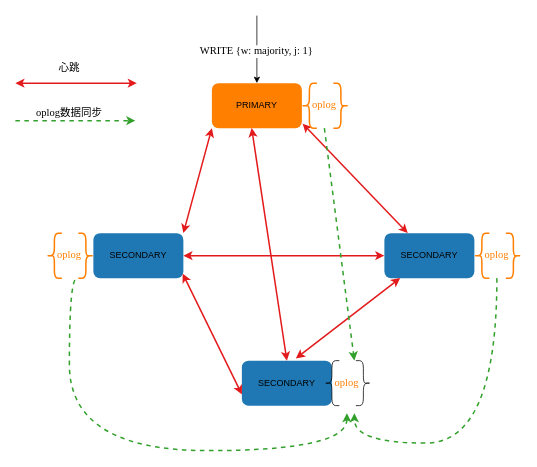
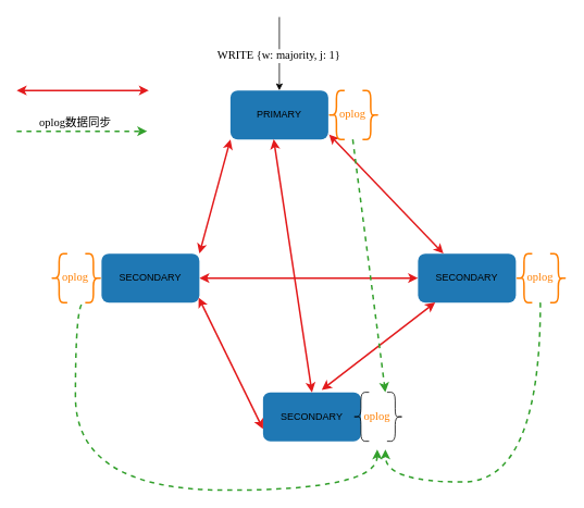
  <mxCell id="0" />
  <mxCell id="1" parent="0" />
- <mxCell id="2" value="PRIMARY" style="rounded=1;whiteSpace=wrap;html=1;fillColor=#ff7f00;strokeColor=none;" parent="1" vertex="1"><mxGeometry x="282" y="110" width="120" height="60" as="geometry" /></mxCell>
+ <mxCell id="2" value="PRIMARY" style="rounded=1;whiteSpace=wrap;html=1;fillColor=#1f78b4;strokeColor=none;" parent="1" vertex="1"><mxGeometry x="282" y="110" width="120" height="60" as="geometry" /></mxCell>
  <mxCell id="3" style="edgeStyle=orthogonalEdgeStyle;rounded=0;orthogonalLoop=1;jettySize=auto;html=1;entryX=0;entryY=0.5;entryDx=0;entryDy=0;startArrow=classic;startFill=1;strokeColor=#E31A1C;strokeWidth=2;" parent="1" source="4" target="5" edge="1"><mxGeometry relative="1" as="geometry" /></mxCell>
  <mxCell id="4" value="SECONDARY" style="rounded=1;whiteSpace=wrap;html=1;strokeColor=none;fillColor=#1F78B4;" parent="1" vertex="1"><mxGeometry x="123.99" y="310" width="120" height="60" as="geometry" /></mxCell>
  <mxCell id="5" value="&lt;span&gt;SECONDARY&lt;/span&gt;" style="rounded=1;whiteSpace=wrap;html=1;fillColor=#1f78b4;strokeColor=none;" parent="1" vertex="1"><mxGeometry x="512" y="310" width="120" height="60" as="geometry" /></mxCell>
  <mxCell id="6" value="&lt;span&gt;SECONDARY&lt;/span&gt;" style="rounded=1;whiteSpace=wrap;html=1;strokeColor=none;fillColor=#1F78B4;" parent="1" vertex="1"><mxGeometry x="322" y="480" width="120" height="60" as="geometry" /></mxCell>
  <mxCell id="7" value="" style="endArrow=classic;html=1;entryX=0.992;entryY=0.9;entryDx=0;entryDy=0;entryPerimeter=0;exitX=0;exitY=0.75;exitDx=0;exitDy=0;startArrow=classic;startFill=1;strokeColor=#E31A1C;strokeWidth=2;" parent="1" source="6" target="4" edge="1"><mxGeometry width="50" height="50" relative="1" as="geometry"><mxPoint x="372" y="300" as="sourcePoint" /><mxPoint x="422" y="250" as="targetPoint" /></mxGeometry></mxCell>
  <mxCell id="8" value="" style="endArrow=classic;html=1;startArrow=classic;startFill=1;entryX=1.008;entryY=0.9;entryDx=0;entryDy=0;entryPerimeter=0;strokeColor=#E31A1C;strokeWidth=2;" parent="1" source="5" target="2" edge="1"><mxGeometry width="50" height="50" relative="1" as="geometry"><mxPoint x="332" y="535" as="sourcePoint" /><mxPoint x="191" y="380" as="targetPoint" /></mxGeometry></mxCell>
  <mxCell id="9" value="" style="endArrow=classic;html=1;entryX=0.442;entryY=1;entryDx=0;entryDy=0;entryPerimeter=0;exitX=0.5;exitY=0;exitDx=0;exitDy=0;startArrow=classic;startFill=1;strokeColor=#E31A1C;strokeWidth=2;" parent="1" source="6" target="2" edge="1"><mxGeometry width="50" height="50" relative="1" as="geometry"><mxPoint x="442" y="431" as="sourcePoint" /><mxPoint x="301.04" y="270" as="targetPoint" /></mxGeometry></mxCell>
  <mxCell id="10" value="" style="endArrow=classic;html=1;entryX=0;entryY=1;entryDx=0;entryDy=0;exitX=1;exitY=0;exitDx=0;exitDy=0;startArrow=classic;startFill=1;strokeColor=#e31a1c;strokeWidth=2;" parent="1" source="4" target="2" edge="1"><mxGeometry width="50" height="50" relative="1" as="geometry"><mxPoint x="352" y="555" as="sourcePoint" /><mxPoint x="211.04" y="394" as="targetPoint" /></mxGeometry></mxCell>
  <mxCell id="11" value="" style="endArrow=classic;html=1;exitX=0.6;exitY=-0.05;exitDx=0;exitDy=0;startArrow=classic;startFill=1;exitPerimeter=0;strokeColor=#E31A1C;strokeWidth=2;" parent="1" source="6" target="5" edge="1"><mxGeometry width="50" height="50" relative="1" as="geometry"><mxPoint x="442" y="480" as="sourcePoint" /><mxPoint x="301.04" y="319" as="targetPoint" /></mxGeometry></mxCell>
  <mxCell id="12" value="" style="shape=curlyBracket;whiteSpace=wrap;html=1;rounded=1;size=0.5;strokeWidth=2;strokeColor=#FF7F00;" parent="1" vertex="1"><mxGeometry x="402" y="110" width="20" height="60" as="geometry" /></mxCell>
  <mxCell id="13" value="" style="shape=curlyBracket;whiteSpace=wrap;html=1;rounded=1;size=0.5;rotation=-180;strokeWidth=2;strokeColor=#FF7F00;" parent="1" vertex="1"><mxGeometry x="444" y="110" width="19.99" height="60" as="geometry" /></mxCell>
  <mxCell id="14" value="&lt;font color=&quot;#ff7f00&quot;&gt;oplog&lt;/font&gt;" style="text;html=1;strokeColor=none;fillColor=none;align=center;verticalAlign=middle;whiteSpace=wrap;rounded=0;fontFamily=Comic Sans MS;fontSize=14;" parent="1" vertex="1"><mxGeometry x="411.99" y="130" width="40" height="20" as="geometry" /></mxCell>
  <mxCell id="15" value="" style="shape=curlyBracket;whiteSpace=wrap;html=1;rounded=1;size=0.5;strokeWidth=2;strokeColor=#FF7F00;" parent="1" vertex="1"><mxGeometry x="632" y="310" width="20" height="60" as="geometry" /></mxCell>
  <mxCell id="16" value="" style="shape=curlyBracket;whiteSpace=wrap;html=1;rounded=1;size=0.5;rotation=-180;strokeWidth=2;strokeColor=#FF7F00;" parent="1" vertex="1"><mxGeometry x="674" y="310" width="19.99" height="60" as="geometry" /></mxCell>
  <mxCell id="17" value="&lt;font color=&quot;#ff7f00&quot;&gt;oplog&lt;/font&gt;" style="text;html=1;strokeColor=none;fillColor=none;align=center;verticalAlign=middle;whiteSpace=wrap;rounded=0;fontFamily=Comic Sans MS;fontSize=14;" parent="1" vertex="1"><mxGeometry x="641.99" y="330" width="40" height="20" as="geometry" /></mxCell>
  <mxCell id="18" value="" style="shape=curlyBracket;whiteSpace=wrap;html=1;rounded=1;size=0.5;" parent="1" vertex="1"><mxGeometry x="432" y="480" width="20" height="60" as="geometry" /></mxCell>
  <mxCell id="19" value="" style="shape=curlyBracket;whiteSpace=wrap;html=1;rounded=1;size=0.5;rotation=-180;" parent="1" vertex="1"><mxGeometry x="474" y="480" width="19.99" height="60" as="geometry" /></mxCell>
  <mxCell id="20" value="&lt;font color=&quot;#ff7f00&quot;&gt;oplog&lt;/font&gt;" style="text;html=1;strokeColor=none;fillColor=none;align=center;verticalAlign=middle;whiteSpace=wrap;rounded=0;fontFamily=Comic Sans MS;fontSize=14;" parent="1" vertex="1"><mxGeometry x="441.99" y="500" width="40" height="20" as="geometry" /></mxCell>
  <mxCell id="21" value="" style="shape=curlyBracket;whiteSpace=wrap;html=1;rounded=1;size=0.5;fillColor=none;strokeWidth=2;strokeColor=#FF7F00;" parent="1" vertex="1"><mxGeometry x="62" y="310" width="20" height="60" as="geometry" /></mxCell>
  <mxCell id="22" value="" style="shape=curlyBracket;whiteSpace=wrap;html=1;rounded=1;size=0.5;rotation=-180;fillColor=none;strokeWidth=2;strokeColor=#FF7F00;" parent="1" vertex="1"><mxGeometry x="104" y="310" width="19.99" height="60" as="geometry" /></mxCell>
  <mxCell id="23" value="&lt;font color=&quot;#ff7f00&quot;&gt;oplog&lt;/font&gt;" style="text;html=1;strokeColor=none;fillColor=none;align=center;verticalAlign=middle;whiteSpace=wrap;rounded=0;fontFamily=Comic Sans MS;fontSize=14;" parent="1" vertex="1"><mxGeometry x="71.99" y="330" width="40" height="20" as="geometry" /></mxCell>
  <mxCell id="24" value="" style="endArrow=classic;html=1;fontFamily=Comic Sans MS;fontSize=14;entryX=0.5;entryY=0;entryDx=0;entryDy=0;" parent="1" target="2" edge="1"><mxGeometry width="50" height="50" relative="1" as="geometry"><mxPoint x="342" y="20" as="sourcePoint" /><mxPoint x="422" y="190" as="targetPoint" /></mxGeometry></mxCell>
  <mxCell id="25" value="WRITE {w: majority, j: 1}&amp;nbsp;" style="edgeLabel;html=1;align=center;verticalAlign=middle;resizable=0;points=[];fontSize=14;fontFamily=Comic Sans MS;" parent="24" vertex="1" connectable="0"><mxGeometry x="-0.369" y="2" relative="1" as="geometry"><mxPoint x="-2" y="19" as="offset" /></mxGeometry></mxCell>
  <mxCell id="26" value="" style="endArrow=none;html=1;fontFamily=Comic Sans MS;fontSize=14;edgeStyle=orthogonalEdgeStyle;curved=1;endFill=0;startArrow=classic;startFill=1;dashed=1;strokeColor=#33A02C;strokeWidth=2;" parent="1" edge="1"><mxGeometry width="50" height="50" relative="1" as="geometry"><mxPoint x="462" y="550" as="sourcePoint" /><mxPoint x="102" y="370" as="targetPoint" /><Array as="points"><mxPoint x="462" y="600" /><mxPoint x="92" y="600" /><mxPoint x="92" y="370" /></Array></mxGeometry></mxCell>
  <mxCell id="27" value="" style="endArrow=classic;html=1;fontFamily=Comic Sans MS;fontSize=14;edgeStyle=orthogonalEdgeStyle;curved=1;dashed=1;strokeColor=#33A02C;strokeWidth=2;" parent="1" edge="1"><mxGeometry width="50" height="50" relative="1" as="geometry"><mxPoint x="662" y="370" as="sourcePoint" /><mxPoint x="472" y="550" as="targetPoint" /><Array as="points"><mxPoint x="662" y="590" /><mxPoint x="472" y="590" /></Array></mxGeometry></mxCell>
  <mxCell id="28" value="" style="endArrow=classic;html=1;fontFamily=Comic Sans MS;fontSize=14;dashed=1;strokeColor=#33A02C;strokeWidth=2;" parent="1" edge="1"><mxGeometry width="50" height="50" relative="1" as="geometry"><mxPoint x="432" y="170" as="sourcePoint" /><mxPoint x="472" y="480" as="targetPoint" /></mxGeometry></mxCell>
  <mxCell id="29" value="" style="endArrow=classic;html=1;exitX=1;exitY=0;exitDx=0;exitDy=0;startArrow=classic;startFill=1;strokeColor=#e31a1c;strokeWidth=2;" parent="1" edge="1"><mxGeometry width="50" height="50" relative="1" as="geometry"><mxPoint x="20.01" y="110" as="sourcePoint" /><mxPoint x="182" y="110" as="targetPoint" /></mxGeometry></mxCell>
- <mxCell id="30" value="&lt;font face=&quot;ZCOOL KuaiLe&quot; data-font-src=&quot;https://fonts.googleapis.com/css?family=ZCOOL+KuaiLe&quot;&gt;心跳&lt;/font&gt;" style="text;html=1;strokeColor=none;fillColor=none;align=center;verticalAlign=middle;whiteSpace=wrap;rounded=0;fontFamily=Comic Sans MS;fontSize=14;" parent="1" vertex="1"><mxGeometry x="72" y="80" width="40" height="20" as="geometry" /></mxCell>
  <mxCell id="31" value="" style="endArrow=classic;html=1;fontFamily=Comic Sans MS;fontSize=14;dashed=1;strokeColor=#33a02c;strokeWidth=2;" parent="1" edge="1"><mxGeometry width="50" height="50" relative="1" as="geometry"><mxPoint x="20.01" y="160" as="sourcePoint" /><mxPoint x="180.01" y="160" as="targetPoint" /></mxGeometry></mxCell>
  <mxCell id="32" value="oplog&lt;font face=&quot;ZCOOL KuaiLe&quot; data-font-src=&quot;https://fonts.googleapis.com/css?family=ZCOOL+KuaiLe&quot;&gt;数&lt;/font&gt;据同步" style="text;html=1;strokeColor=none;fillColor=none;align=center;verticalAlign=middle;whiteSpace=wrap;rounded=0;fontFamily=Comic Sans MS;fontSize=14;" parent="1" vertex="1"><mxGeometry x="32.01" y="140" width="119.99" height="20" as="geometry" /></mxCell>
